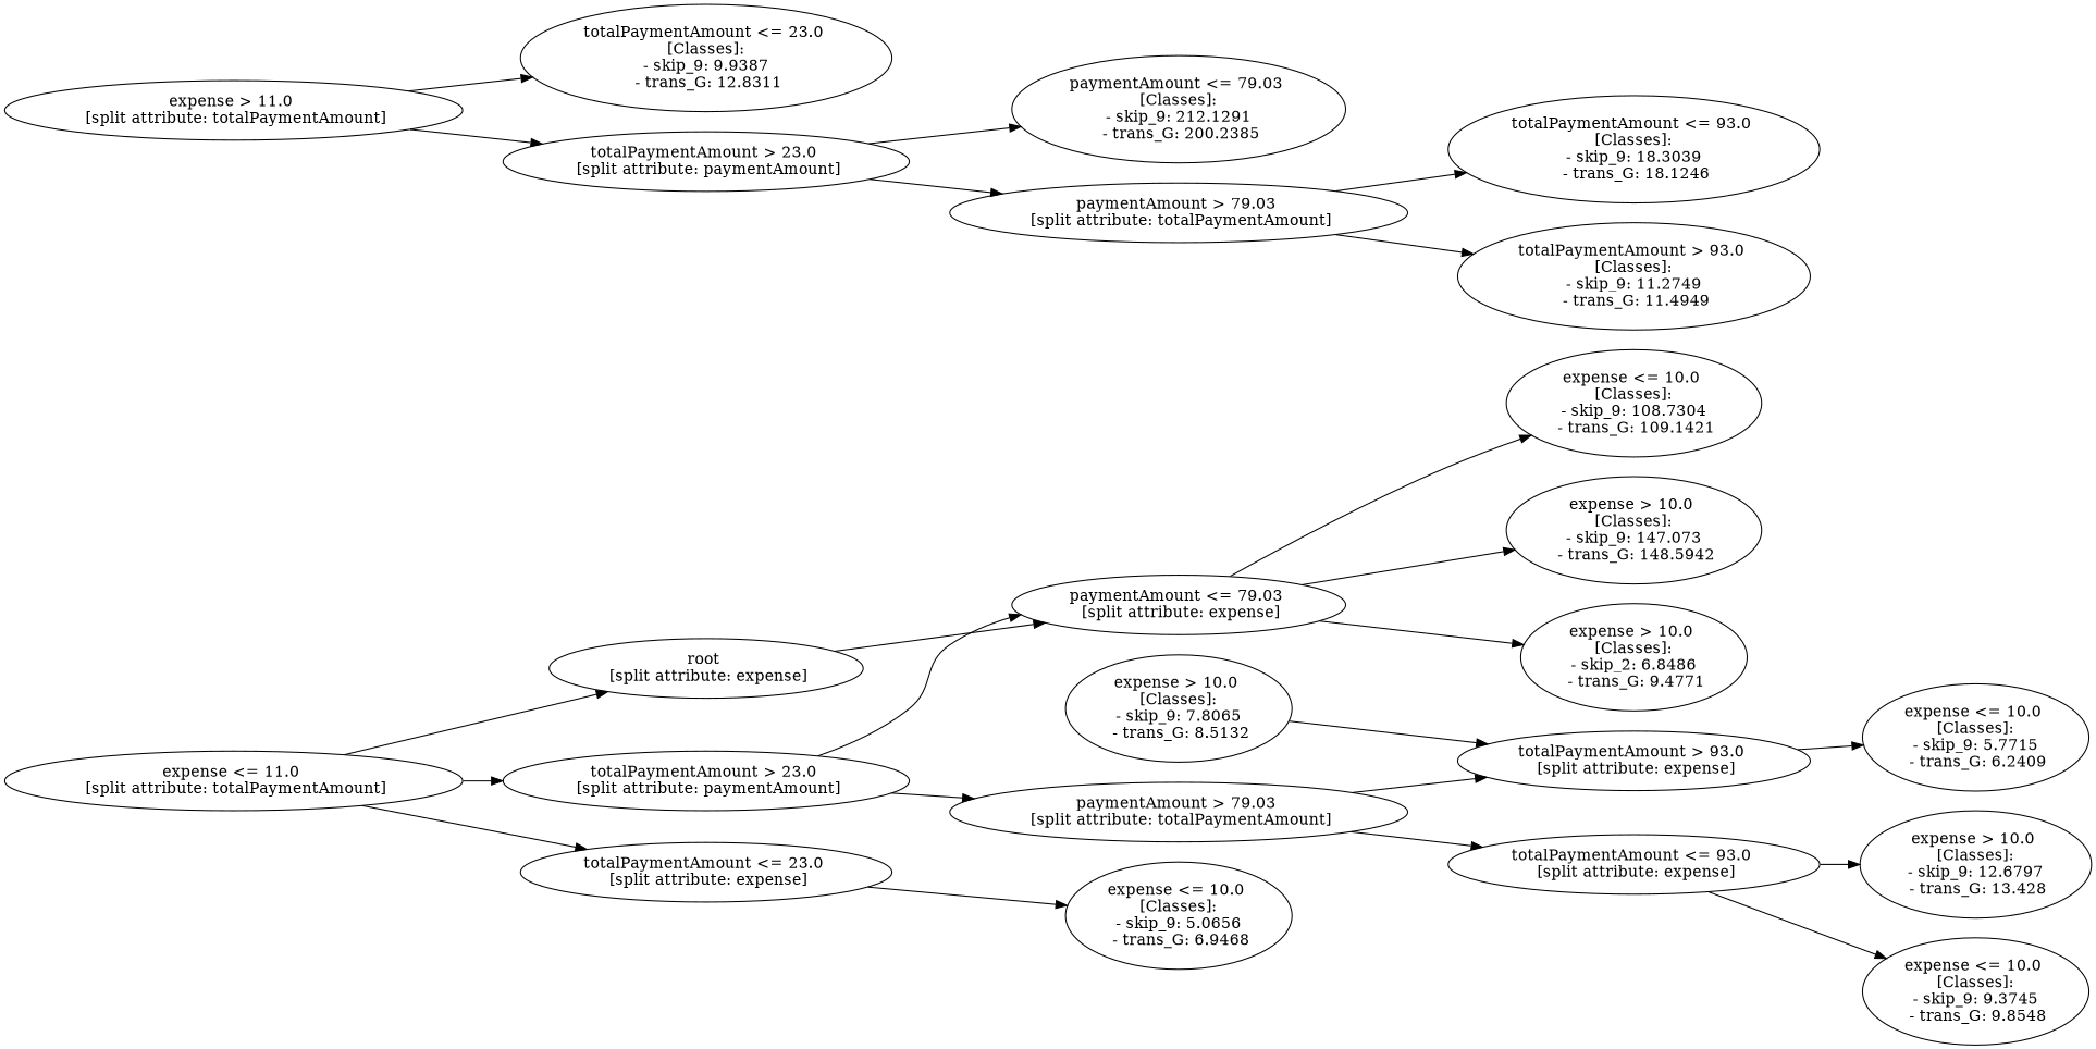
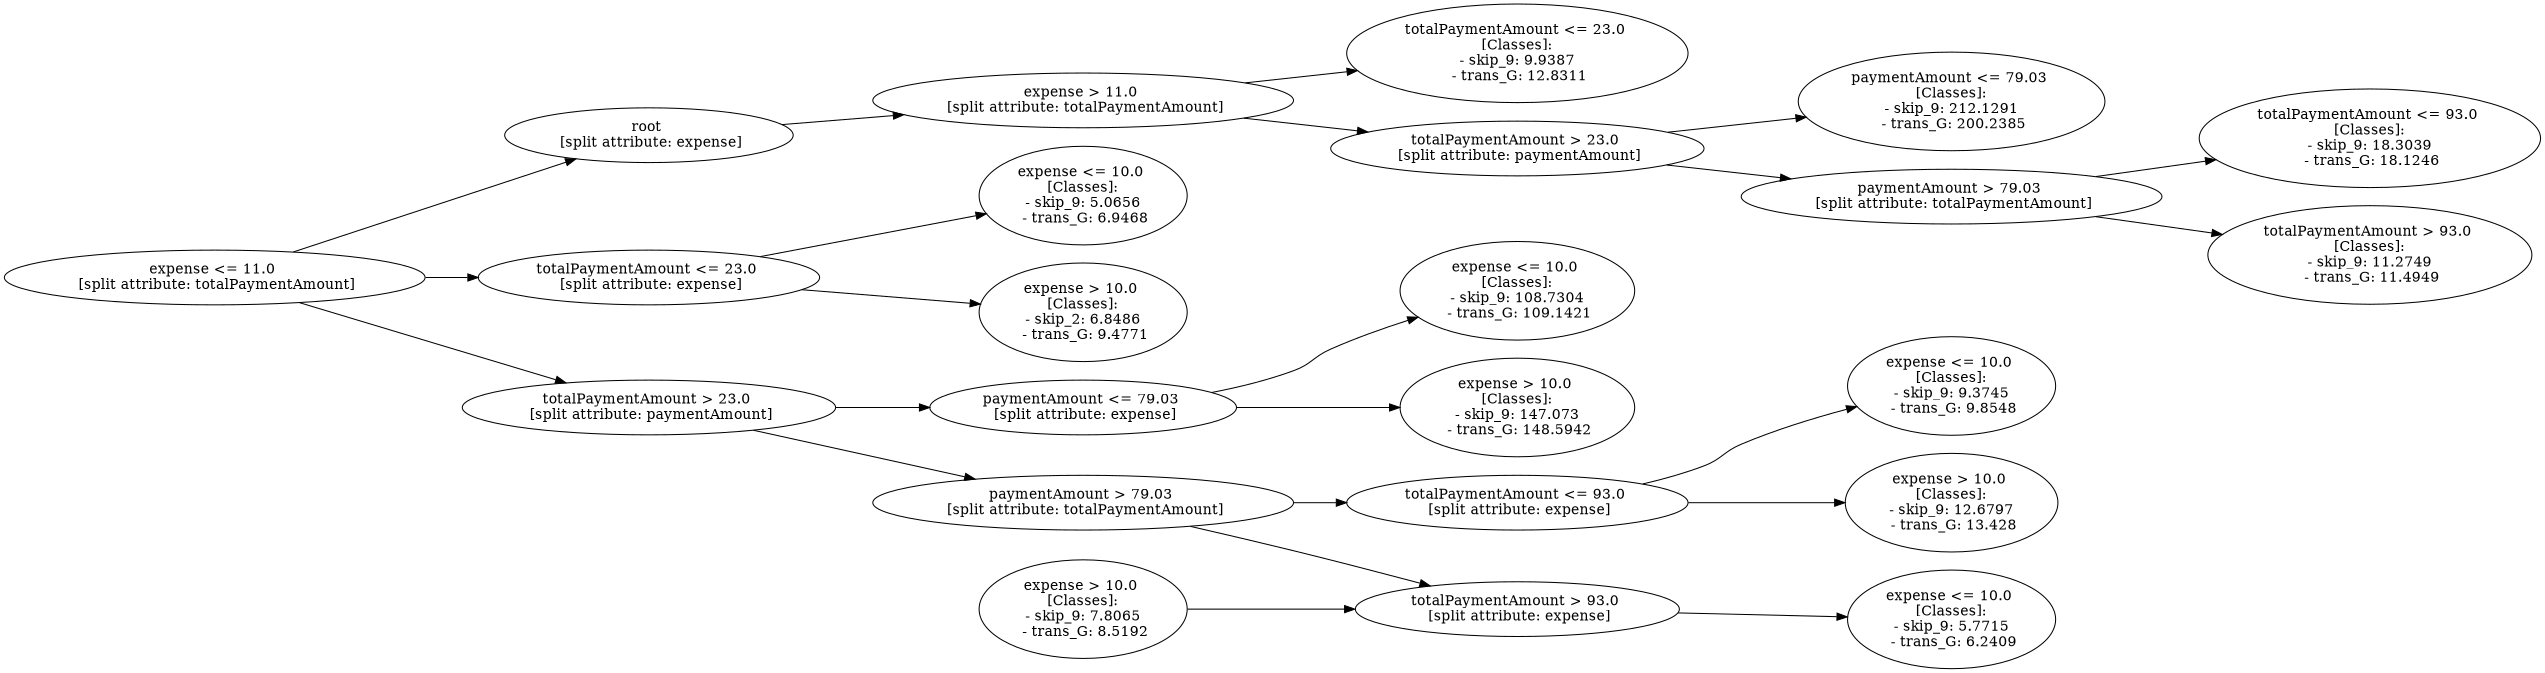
  digraph {
    rankdir=LR
    n1 [label="root \n [split attribute: expense]"]
    n2 [label="expense > 11.0 \n [split attribute: totalPaymentAmount]"]
    n3 [label="expense <= 11.0 \n [split attribute: totalPaymentAmount]"]
    n4 [label="totalPaymentAmount <= 23.0 \n [split attribute: expense]"]
    n5 [label="totalPaymentAmount > 23.0 \n [split attribute: paymentAmount]"]
    n6 [label="totalPaymentAmount <= 23.0 \n [Classes]: \n - skip_9: 9.9387 \n - trans_G: 12.8311"]
    n7 [label="totalPaymentAmount > 23.0 \n [split attribute: paymentAmount]"]
    n8 [label="expense <= 10.0 \n [Classes]: \n - skip_9: 5.0656 \n - trans_G: 6.9468"]
    n9 [label="expense > 10.0 \n [Classes]: \n - skip_2: 6.8486 \n - trans_G: 9.4771"]
    n10 [label="paymentAmount <= 79.03 \n [split attribute: expense]"]
    n11 [label="paymentAmount > 79.03 \n [split attribute: totalPaymentAmount]"]
    n12 [label="expense <= 10.0 \n [Classes]: \n - skip_9: 108.7304 \n - trans_G: 109.1421"]
    n13 [label="expense > 10.0 \n [Classes]: \n - skip_9: 147.073 \n - trans_G: 148.5942"]
    n14 [label="totalPaymentAmount <= 93.0 \n [split attribute: expense]"]
    n15 [label="totalPaymentAmount > 93.0 \n [split attribute: expense]"]
    n16 [label="expense <= 10.0 \n [Classes]: \n - skip_9: 9.3745 \n - trans_G: 9.8548"]
    n17 [label="expense > 10.0 \n [Classes]: \n - skip_9: 12.6797 \n - trans_G: 13.428"]
    n18 [label="expense <= 10.0 \n [Classes]: \n - skip_9: 5.7715 \n - trans_G: 6.2409"]
-   n19 [label="expense > 10.0 \n [Classes]: \n - skip_9: 7.8065 \n - trans_G: 8.5132"]
+   n19 [label="expense > 10.0 \n [Classes]: \n - skip_9: 7.8065 \n - trans_G: 8.5192"]
    n20 [label="paymentAmount <= 79.03 \n [Classes]: \n - skip_9: 212.1291 \n - trans_G: 200.2385"]
    n21 [label="paymentAmount > 79.03 \n [split attribute: totalPaymentAmount]"]
    n22 [label="totalPaymentAmount <= 93.0 \n [Classes]: \n - skip_9: 18.3039 \n - trans_G: 18.1246"]
    n23 [label="totalPaymentAmount > 93.0 \n [Classes]: \n - skip_9: 11.2749 \n - trans_G: 11.4949"]
-   n1 -> n10
+   n1 -> n2
    n2 -> n6
    n2 -> n7
    n3 -> n1
    n3 -> n4
    n3 -> n5
    n4 -> n8
-   n10 -> n9
+   n4 -> n9
    n5 -> n10
    n5 -> n11
    n7 -> n20
    n7 -> n21
    n10 -> n12
    n10 -> n13
    n11 -> n14
    n11 -> n15
    n14 -> n16
    n14 -> n17
    n15 -> n18
    n19 -> n15
    n21 -> n22
    n21 -> n23
  }
